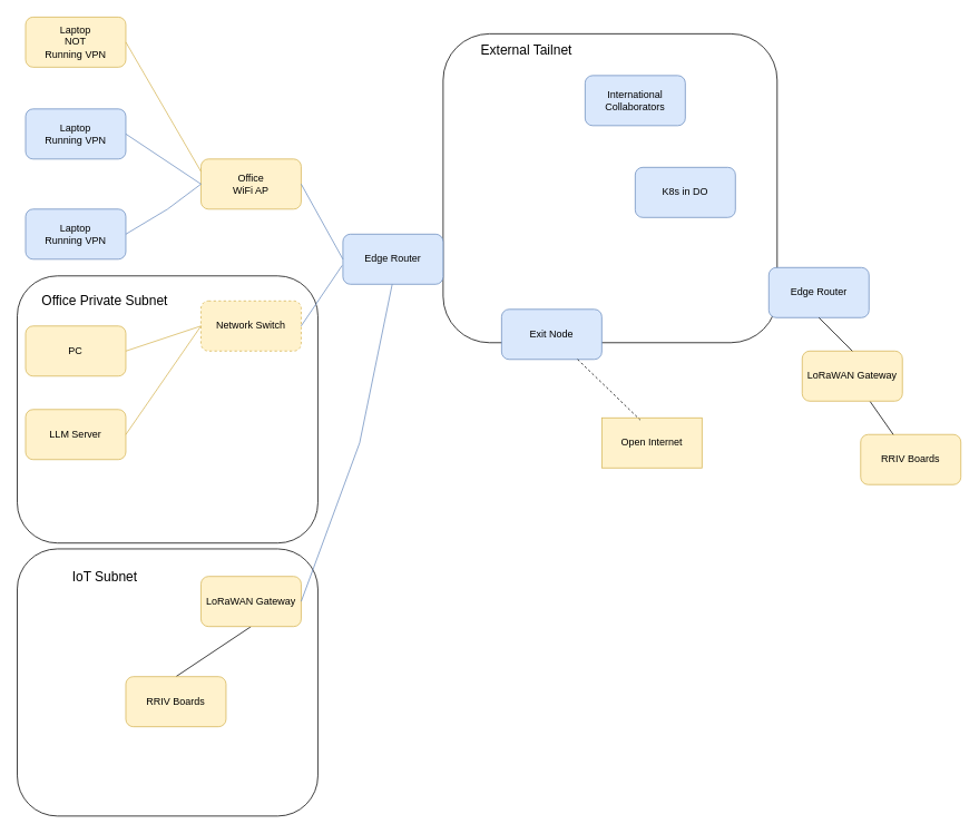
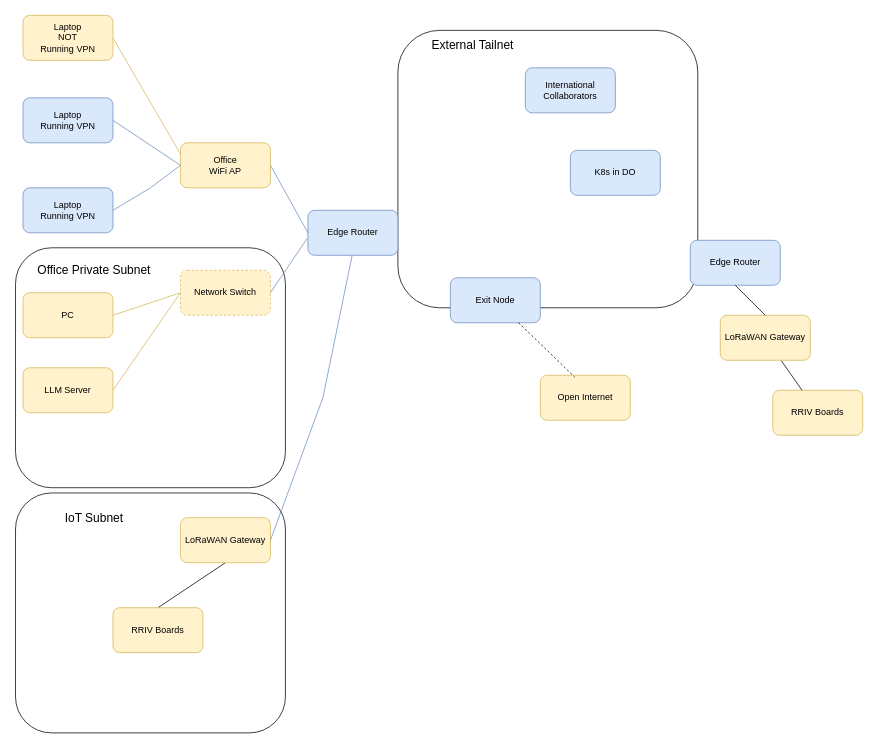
  <mxCell id="0" />
  <mxCell id="1" parent="0" />
  <mxCell id="2" value="" style="rounded=1;whiteSpace=wrap;html=1;" vertex="1" parent="1"><mxGeometry x="20" y="657" width="360" height="320" as="geometry" /></mxCell>
  <mxCell id="3" value="" style="rounded=1;whiteSpace=wrap;html=1;" vertex="1" parent="1"><mxGeometry x="530" y="40" width="400" height="370" as="geometry" /></mxCell>
  <mxCell id="4" value="" style="rounded=1;whiteSpace=wrap;html=1;" vertex="1" parent="1"><mxGeometry x="20" y="330" width="360" height="320" as="geometry" /></mxCell>
  <mxCell id="5" value="Laptop&lt;br&gt;Running VPN" style="rounded=1;whiteSpace=wrap;html=1;fillColor=#dae8fc;strokeColor=#6c8ebf;" vertex="1" parent="1"><mxGeometry x="30" y="130" width="120" height="60" as="geometry" /></mxCell>
  <mxCell id="6" value="Laptop &lt;br&gt;Running VPN" style="rounded=1;whiteSpace=wrap;html=1;fillColor=#dae8fc;strokeColor=#6c8ebf;" vertex="1" parent="1"><mxGeometry x="30" y="250" width="120" height="60" as="geometry" /></mxCell>
  <mxCell id="7" value="PC" style="rounded=1;whiteSpace=wrap;html=1;fillColor=#fff2cc;strokeColor=#d6b656;" vertex="1" parent="1"><mxGeometry x="30" y="390" width="120" height="60" as="geometry" /></mxCell>
  <mxCell id="8" value="Office &lt;br&gt;WiFi AP" style="rounded=1;whiteSpace=wrap;html=1;fillColor=#fff2cc;strokeColor=#d6b656;" vertex="1" parent="1"><mxGeometry x="240" y="190" width="120" height="60" as="geometry" /></mxCell>
  <mxCell id="9" value="Network Switch" style="rounded=1;whiteSpace=wrap;html=1;fillColor=#fff2cc;strokeColor=#d6b656;dashed=1;" vertex="1" parent="1"><mxGeometry x="240" y="360" width="120" height="60" as="geometry" /></mxCell>
  <mxCell id="10" value="Edge Router" style="rounded=1;whiteSpace=wrap;html=1;fillColor=#dae8fc;strokeColor=#6c8ebf;" vertex="1" parent="1"><mxGeometry x="410" y="280" width="120" height="60" as="geometry" /></mxCell>
  <mxCell id="11" value="" style="endArrow=none;html=1;rounded=0;entryX=0;entryY=0.5;entryDx=0;entryDy=0;fillColor=#dae8fc;strokeColor=#6c8ebf;" edge="1" parent="1" target="8"><mxGeometry width="50" height="50" relative="1" as="geometry"><mxPoint x="150" y="160" as="sourcePoint" /><mxPoint x="230" y="210" as="targetPoint" /></mxGeometry></mxCell>
  <mxCell id="12" value="" style="endArrow=none;html=1;rounded=0;entryX=0;entryY=0.5;entryDx=0;entryDy=0;exitX=1;exitY=0.5;exitDx=0;exitDy=0;fillColor=#dae8fc;strokeColor=#6c8ebf;" edge="1" parent="1" source="6" target="8"><mxGeometry width="50" height="50" relative="1" as="geometry"><mxPoint x="160" y="170" as="sourcePoint" /><mxPoint x="250" y="230" as="targetPoint" /><Array as="points"><mxPoint x="200" y="250" /></Array></mxGeometry></mxCell>
  <mxCell id="13" value="" style="endArrow=none;html=1;rounded=0;entryX=0;entryY=0.5;entryDx=0;entryDy=0;exitX=1;exitY=0.5;exitDx=0;exitDy=0;fillColor=#fff2cc;strokeColor=#d6b656;" edge="1" parent="1" target="9"><mxGeometry width="50" height="50" relative="1" as="geometry"><mxPoint x="150" y="420" as="sourcePoint" /><mxPoint x="240" y="360" as="targetPoint" /></mxGeometry></mxCell>
  <mxCell id="14" value="" style="endArrow=none;html=1;rounded=0;entryX=1;entryY=0.5;entryDx=0;entryDy=0;exitX=0;exitY=0.5;exitDx=0;exitDy=0;fillColor=#dae8fc;strokeColor=#6c8ebf;" edge="1" parent="1" source="10" target="8"><mxGeometry width="50" height="50" relative="1" as="geometry"><mxPoint x="160" y="290" as="sourcePoint" /><mxPoint x="250" y="230" as="targetPoint" /><Array as="points" /></mxGeometry></mxCell>
  <mxCell id="15" value="" style="endArrow=none;html=1;rounded=0;entryX=1;entryY=0.5;entryDx=0;entryDy=0;exitX=-0.008;exitY=0.625;exitDx=0;exitDy=0;exitPerimeter=0;fillColor=#dae8fc;strokeColor=#6c8ebf;" edge="1" parent="1" source="10" target="9"><mxGeometry width="50" height="50" relative="1" as="geometry"><mxPoint x="420" y="320" as="sourcePoint" /><mxPoint x="370" y="230" as="targetPoint" /><Array as="points" /></mxGeometry></mxCell>
  <mxCell id="16" value="LLM Server" style="rounded=1;whiteSpace=wrap;html=1;fillColor=#fff2cc;strokeColor=#d6b656;" vertex="1" parent="1"><mxGeometry x="30" y="490" width="120" height="60" as="geometry" /></mxCell>
  <mxCell id="17" value="" style="endArrow=none;html=1;rounded=0;entryX=0;entryY=0.5;entryDx=0;entryDy=0;exitX=1;exitY=0.5;exitDx=0;exitDy=0;fillColor=#fff2cc;strokeColor=#d6b656;" edge="1" parent="1" source="16" target="9"><mxGeometry width="50" height="50" relative="1" as="geometry"><mxPoint x="160" y="430" as="sourcePoint" /><mxPoint x="250" y="400" as="targetPoint" /></mxGeometry></mxCell>
  <mxCell id="18" value="K8s in DO" style="rounded=1;whiteSpace=wrap;html=1;fillColor=#dae8fc;strokeColor=#6c8ebf;" vertex="1" parent="1"><mxGeometry x="760" y="200" width="120" height="60" as="geometry" /></mxCell>
- <mxCell id="19" value="Open Internet" style="whiteSpace=wrap;html=1;fillColor=#fff2cc;strokeColor=#d6b656;rounded=0;" vertex="1" parent="1"><mxGeometry x="720" y="500" width="120" height="60" as="geometry" /></mxCell>
+ <mxCell id="19" value="Open Internet" style="rounded=1;whiteSpace=wrap;html=1;fillColor=#fff2cc;strokeColor=#d6b656;" vertex="1" parent="1"><mxGeometry x="720" y="500" width="120" height="60" as="geometry" /></mxCell>
  <mxCell id="20" value="International Collaborators" style="rounded=1;whiteSpace=wrap;html=1;fillColor=#dae8fc;strokeColor=#6c8ebf;" vertex="1" parent="1"><mxGeometry x="700" y="90" width="120" height="60" as="geometry" /></mxCell>
  <mxCell id="21" value="Exit Node" style="rounded=1;whiteSpace=wrap;html=1;fillColor=#dae8fc;strokeColor=#6c8ebf;" vertex="1" parent="1"><mxGeometry x="600" y="370" width="120" height="60" as="geometry" /></mxCell>
  <mxCell id="22" value="Laptop&lt;br&gt;NOT&lt;br&gt;Running VPN" style="rounded=1;whiteSpace=wrap;html=1;fillColor=#fff2cc;strokeColor=#d6b656;" vertex="1" parent="1"><mxGeometry x="30" y="20" width="120" height="60" as="geometry" /></mxCell>
  <mxCell id="23" value="" style="endArrow=none;html=1;rounded=0;entryX=0;entryY=0.25;entryDx=0;entryDy=0;fillColor=#fff2cc;strokeColor=#d6b656;" edge="1" parent="1" target="8"><mxGeometry width="50" height="50" relative="1" as="geometry"><mxPoint x="150" y="50" as="sourcePoint" /><mxPoint x="200" y="0" as="targetPoint" /></mxGeometry></mxCell>
  <mxCell id="24" value="Office Private Subnet" style="text;html=1;align=center;verticalAlign=middle;whiteSpace=wrap;rounded=0;fontSize=16;" vertex="1" parent="1"><mxGeometry x="40" y="350" width="170" height="20" as="geometry" /></mxCell>
  <mxCell id="25" value="External Tailnet" style="text;html=1;align=center;verticalAlign=middle;whiteSpace=wrap;rounded=0;fontSize=16;" vertex="1" parent="1"><mxGeometry x="560" y="50" width="140" height="20" as="geometry" /></mxCell>
  <mxCell id="26" style="rounded=0;orthogonalLoop=1;jettySize=auto;html=1;entryX=0.383;entryY=0.042;entryDx=0;entryDy=0;entryPerimeter=0;endArrow=none;startFill=0;dashed=1;" edge="1" parent="1" source="21" target="19"><mxGeometry relative="1" as="geometry" /></mxCell>
  <mxCell id="27" value="RRIV Boards" style="rounded=1;whiteSpace=wrap;html=1;fillColor=#fff2cc;strokeColor=#d6b656;" vertex="1" parent="1"><mxGeometry x="1030" y="520" width="120" height="60" as="geometry" /></mxCell>
  <mxCell id="28" value="Edge Router" style="rounded=1;whiteSpace=wrap;html=1;fillColor=#dae8fc;strokeColor=#6c8ebf;" vertex="1" parent="1"><mxGeometry x="920" y="320" width="120" height="60" as="geometry" /></mxCell>
  <mxCell id="29" value="" style="rounded=0;orthogonalLoop=1;jettySize=auto;html=1;endArrow=none;startFill=0;" edge="1" parent="1" source="30" target="27"><mxGeometry relative="1" as="geometry" /></mxCell>
  <mxCell id="30" value="LoRaWAN Gateway" style="rounded=1;whiteSpace=wrap;html=1;fillColor=#fff2cc;strokeColor=#d6b656;" vertex="1" parent="1"><mxGeometry x="960" y="420" width="120" height="60" as="geometry" /></mxCell>
  <mxCell id="31" value="" style="rounded=0;orthogonalLoop=1;jettySize=auto;html=1;endArrow=none;startFill=0;exitX=0.5;exitY=1;exitDx=0;exitDy=0;entryX=0.5;entryY=0;entryDx=0;entryDy=0;" edge="1" parent="1" source="28" target="30"><mxGeometry relative="1" as="geometry"><mxPoint x="1075" y="500" as="sourcePoint" /><mxPoint x="1095" y="540" as="targetPoint" /></mxGeometry></mxCell>
  <mxCell id="32" style="rounded=0;orthogonalLoop=1;jettySize=auto;html=1;exitX=0.5;exitY=1;exitDx=0;exitDy=0;entryX=0.5;entryY=0;entryDx=0;entryDy=0;endArrow=none;startFill=0;" edge="1" parent="1" source="33" target="35"><mxGeometry relative="1" as="geometry" /></mxCell>
  <mxCell id="33" value="LoRaWAN Gateway" style="rounded=1;whiteSpace=wrap;html=1;fillColor=#fff2cc;strokeColor=#d6b656;" vertex="1" parent="1"><mxGeometry x="240" y="690" width="120" height="60" as="geometry" /></mxCell>
  <mxCell id="34" value="" style="endArrow=none;html=1;rounded=0;entryX=1;entryY=0.5;entryDx=0;entryDy=0;exitX=-0.008;exitY=0.625;exitDx=0;exitDy=0;exitPerimeter=0;fillColor=#dae8fc;strokeColor=#6c8ebf;" edge="1" parent="1" target="33"><mxGeometry width="50" height="50" relative="1" as="geometry"><mxPoint x="469" y="340" as="sourcePoint" /><mxPoint x="420" y="412" as="targetPoint" /><Array as="points"><mxPoint x="430" y="530" /></Array></mxGeometry></mxCell>
  <mxCell id="35" value="RRIV Boards" style="rounded=1;whiteSpace=wrap;html=1;fillColor=#fff2cc;strokeColor=#d6b656;" vertex="1" parent="1"><mxGeometry x="150" y="810" width="120" height="60" as="geometry" /></mxCell>
  <mxCell id="36" value="IoT Subnet" style="text;html=1;align=center;verticalAlign=middle;whiteSpace=wrap;rounded=0;fontSize=16;" vertex="1" parent="1"><mxGeometry x="40" y="680" width="170" height="20" as="geometry" /></mxCell>
